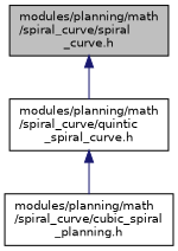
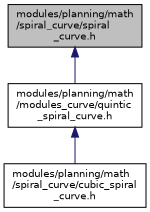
  digraph {
    node [color=black fillcolor=white fontname=Helvetica fontsize=10 shape=record style=filled]
    edge [color=midnightblue dir=back fontname=Helvetica fontsize=10 labelfontname=Helvetica labelfontsize=10 style=solid]
    n1 [fillcolor=grey75 fontcolor=black height=0.2 label="modules/planning/math\l/spiral_curve/spiral\l_curve.h" width=0.4]
-   n2 [height=0.2 label="modules/planning/math\l/spiral_curve/quintic\l_spiral_curve.h" width=0.4]
-   n3 [height=0.2 label="modules/planning/math\l/spiral_curve/cubic_spiral\l_planning.h" width=0.4]
+   n2 [height=0.2 label="modules/planning/math\l/modules_curve/quintic\l_spiral_curve.h" width=0.4]
+   n3 [height=0.2 label="modules/planning/math\l/spiral_curve/cubic_spiral\l_curve.h" width=0.4]
    n1 -> n2
    n2 -> n3
  }
